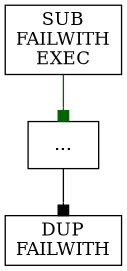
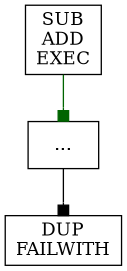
  digraph {
    node [shape=rectangle]
    edge [arrowhead=box]
-   n1 [label="SUB\nFAILWITH\nEXEC"]
+   n1 [label="SUB\nADD\nEXEC"]
    n2 [label="..."]
    n3 [label="DUP\nFAILWITH"]
    n1 -> n2 [color=darkgreen]
    n2 -> n3 [color=black]
  }
